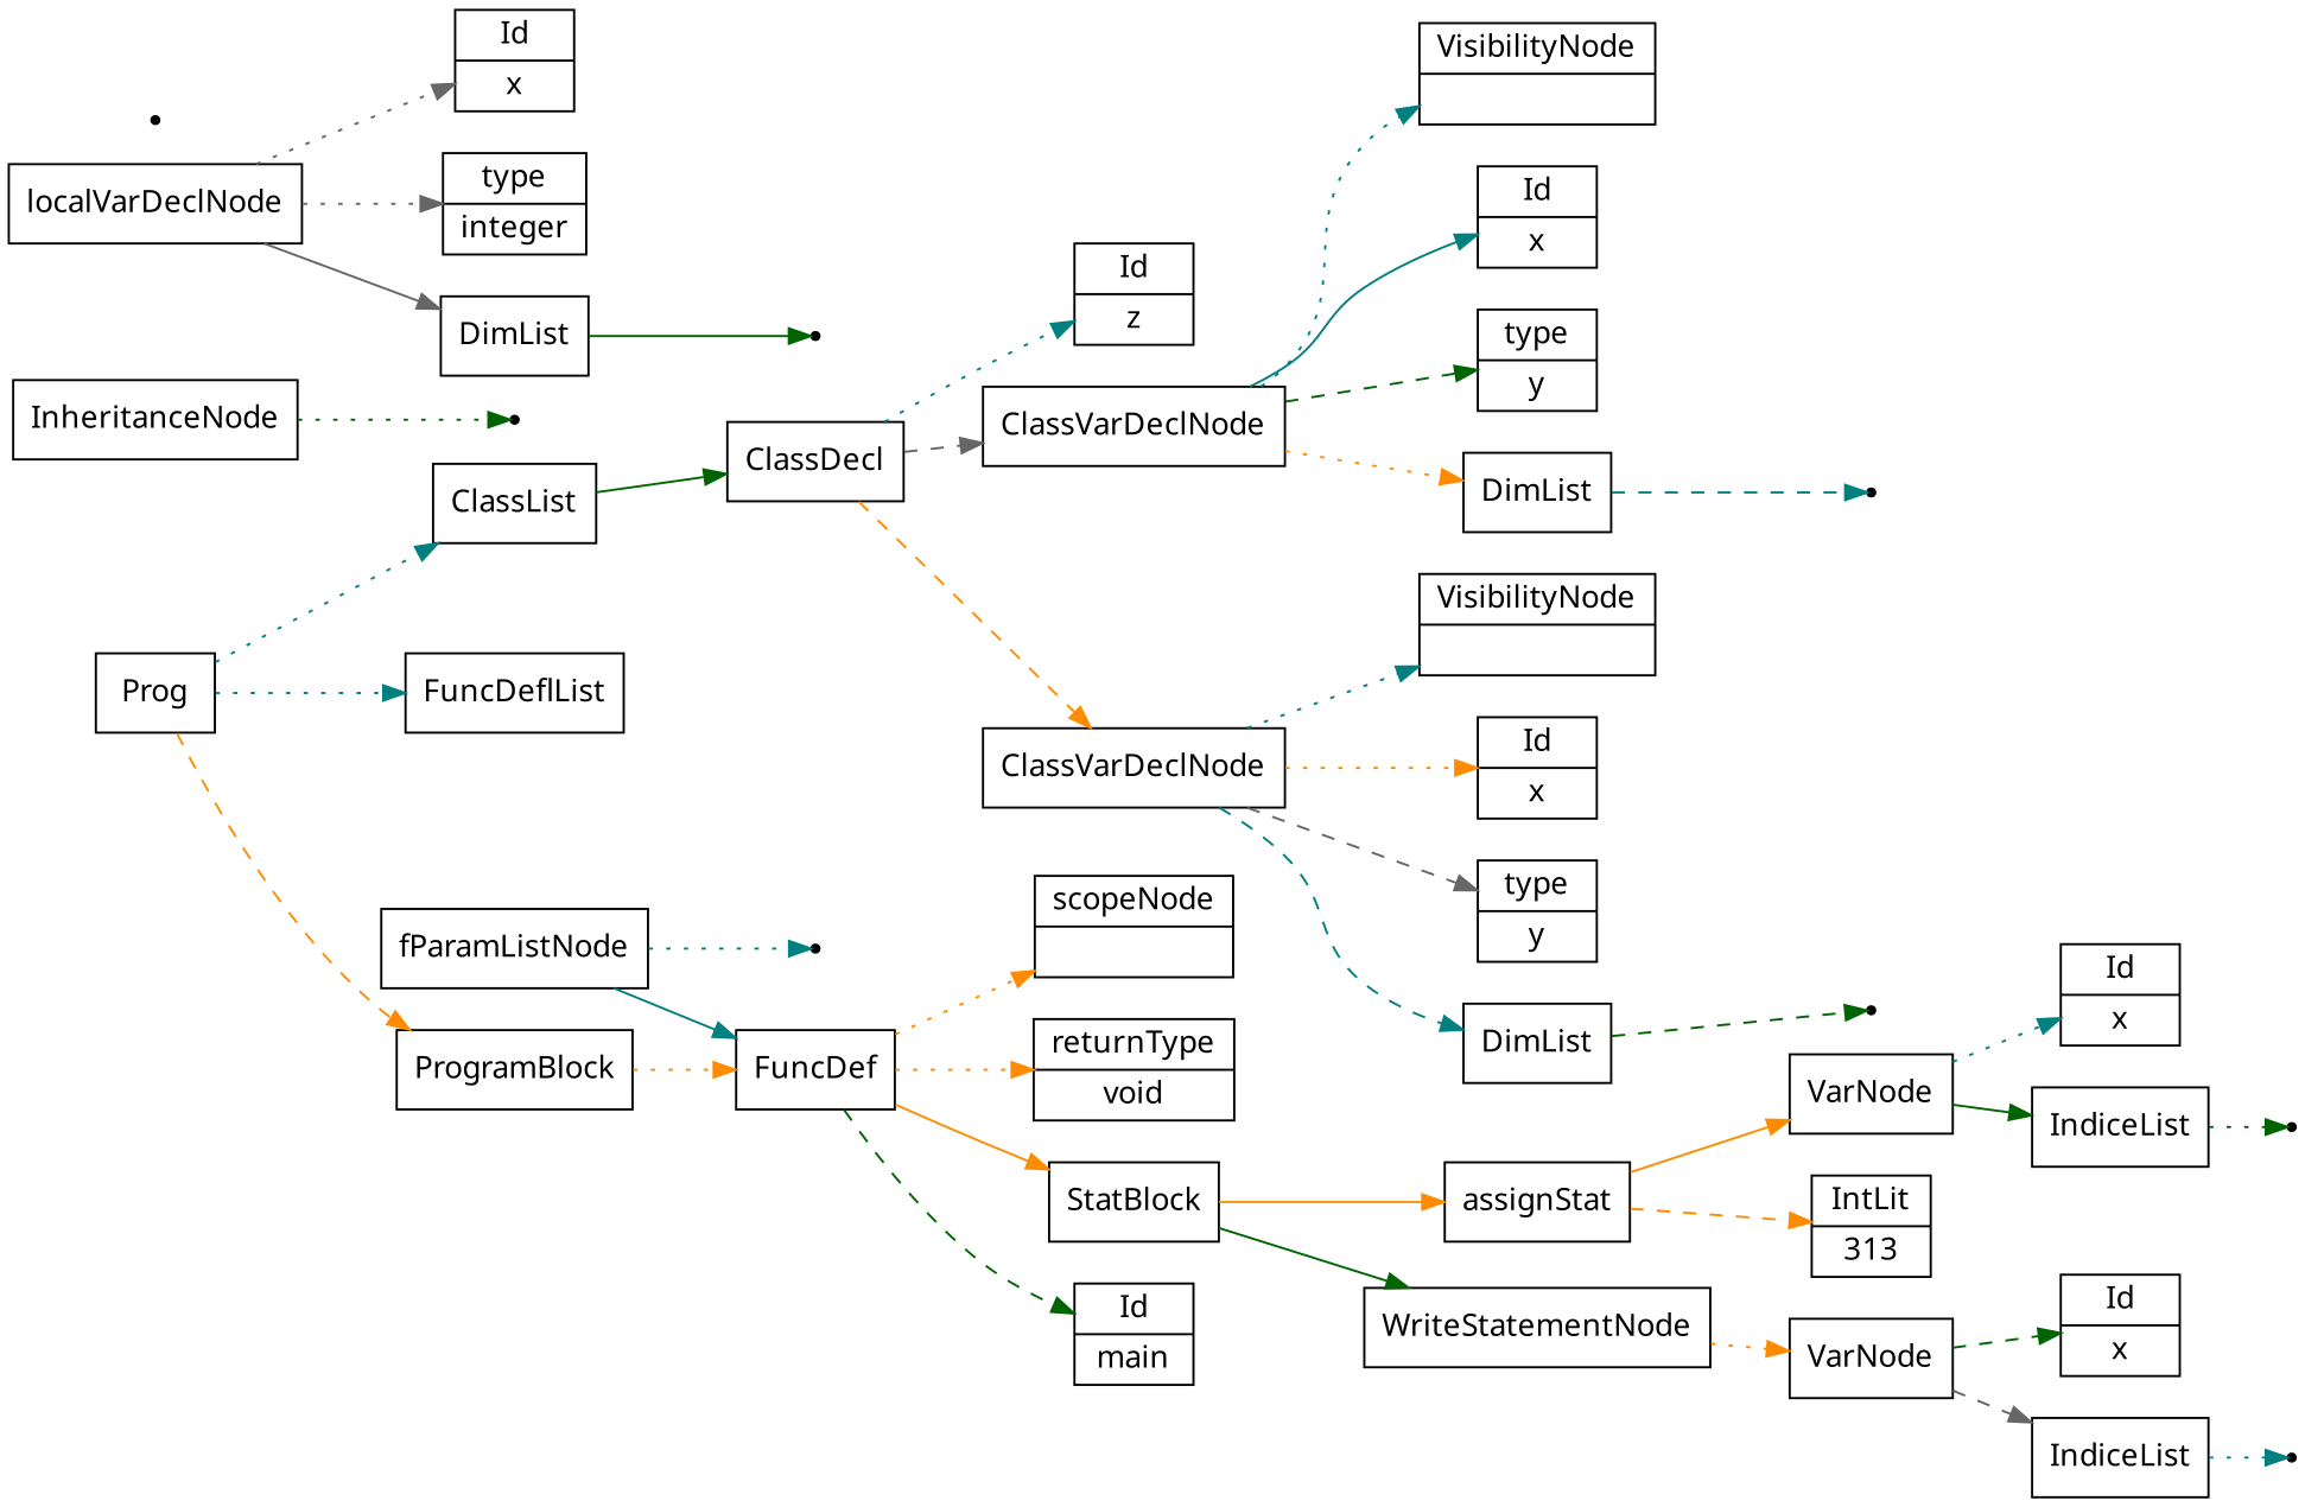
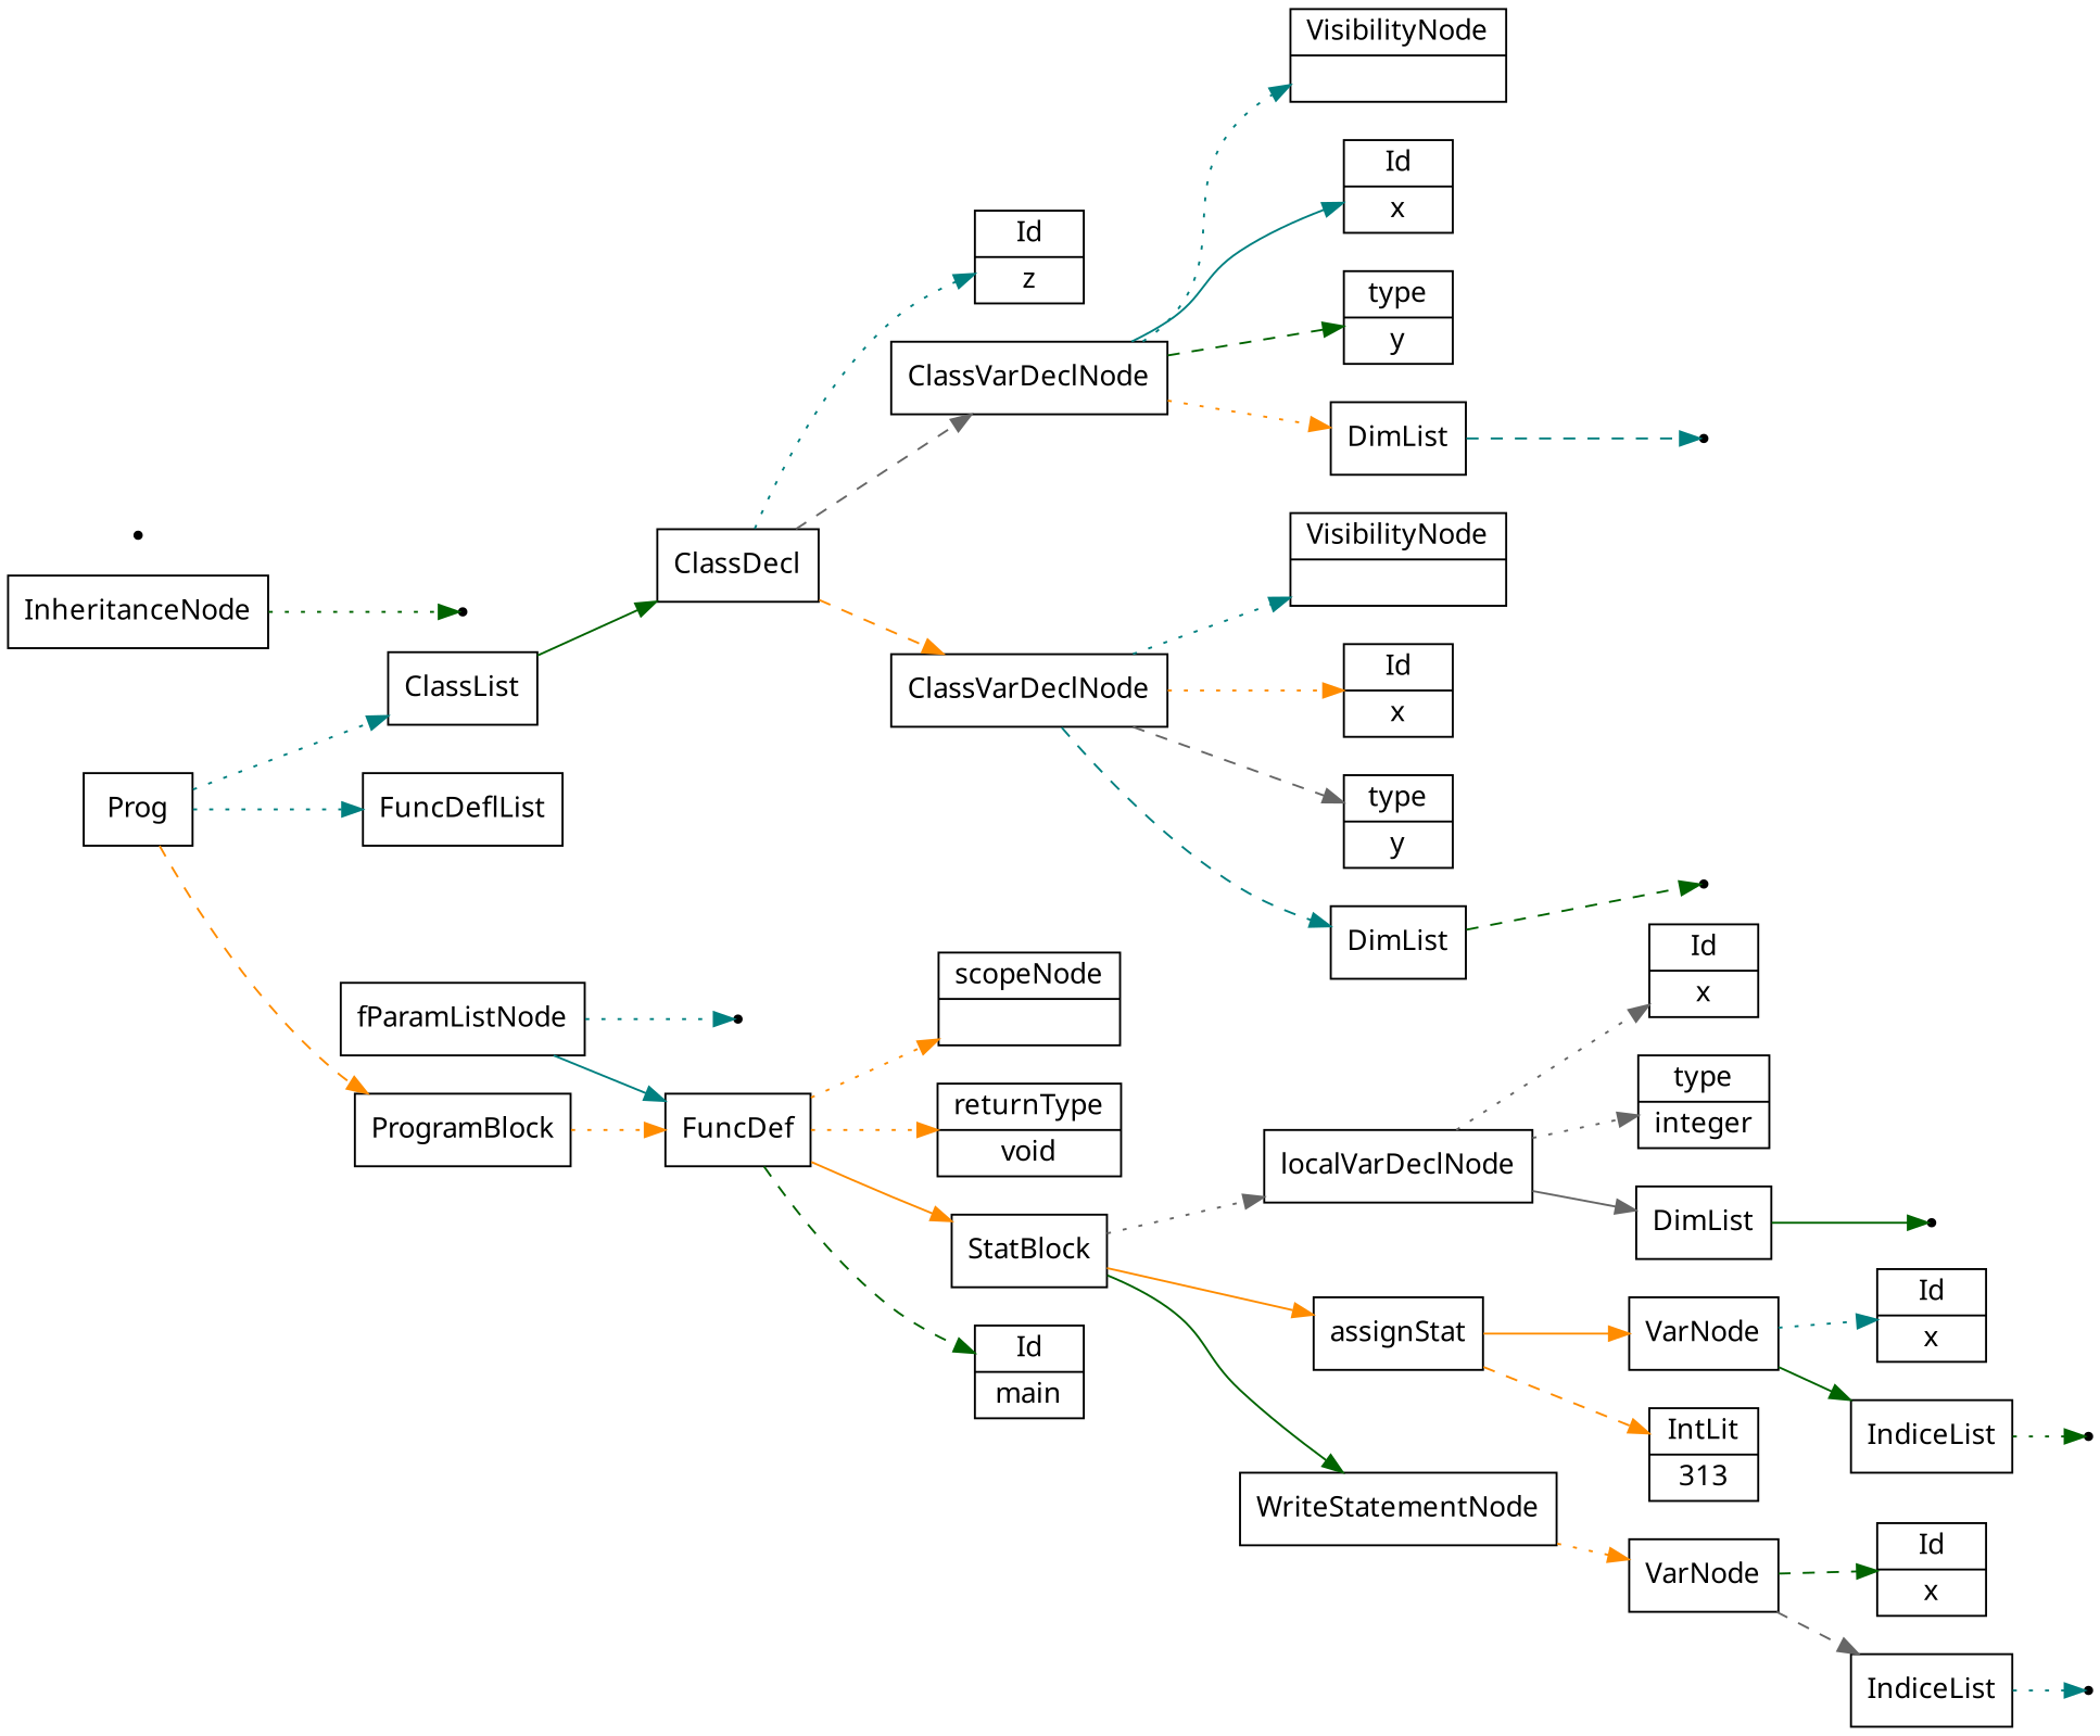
  digraph {
    ordering=out
    rankdir=LR
    splines=spline
    node [fontname=Sans shape=record]
    edge [color=teal style=dotted]
    n1 [label="Id|z"]
    none2 [shape=point]
    n3 [label=InheritanceNode]
    n4 [label="VisibilityNode|"]
    n5 [label="Id|x"]
    n6 [label="type|y"]
    none8 [shape=point]
    n8 [label=DimList]
    n9 [label=ClassVarDeclNode]
    n10 [label="VisibilityNode|"]
    n11 [label="Id|x"]
    n12 [label="type|y"]
    none15 [shape=point]
    n14 [label=DimList]
    n15 [label=ClassVarDeclNode]
    n16 [label=ClassDecl]
    n17 [label="scopeNode| "]
    none22 [shape=point]
    n19 [label=fParamListNode]
    n20 [label=FuncDef]
    n21 [label="returnType|void"]
    n22 [label="Id|x"]
    n23 [label="type|integer"]
    none29 [shape=point]
    n25 [label=DimList]
    n26 [label=localVarDeclNode]
    n27 [label="Id|x"]
    none34 [shape=point]
    n29 [label=IndiceList]
    n30 [label=VarNode]
    n31 [label="IntLit|313"]
    n32 [label=assignStat]
    n33 [label="Id|x"]
    none41 [shape=point]
    n35 [label=IndiceList]
    n36 [label=VarNode]
    n37 [label=WriteStatementNode]
    n38 [label=StatBlock]
    n39 [label="Id|main"]
    n40 [label=ClassList]
    n41 [label=FuncDeflList]
    n42 [label=Prog]
    n43 [label=ProgramBlock]
    none51 [shape=point]
    n3 -> none2 [color=darkgreen]
    n8 -> none8 [style=dashed]
    n9 -> n4
    n9 -> n5 [style=solid]
    n9 -> n6 [color=darkgreen style=dashed]
    n9 -> n8 [color=darkorange]
    n14 -> none15 [color=darkgreen style=dashed]
    n15 -> n10
    n15 -> n11 [color=darkorange]
    n15 -> n12 [color=gray40 style=dashed]
    n15 -> n14 [style=dashed]
    n16 -> n1
    n16 -> n9 [color=gray40 style=dashed]
    n16 -> n15 [color=darkorange style=dashed]
    n19 -> none22
    n19 -> n20 [style=solid]
    n20 -> n17 [color=darkorange]
    n20 -> n21 [color=darkorange]
    n20 -> n38 [color=darkorange style=solid]
    n20 -> n39 [color=darkgreen style=dashed]
    n25 -> none29 [color=darkgreen style=solid]
    n26 -> n22 [color=gray40]
    n26 -> n23 [color=gray40]
    n26 -> n25 [color=gray40 style=solid]
    n29 -> none34 [color=darkgreen]
    n30 -> n27
    n30 -> n29 [color=darkgreen style=solid]
    n32 -> n30 [color=darkorange style=solid]
    n32 -> n31 [color=darkorange style=dashed]
    n35 -> none41
    n36 -> n33 [color=darkgreen style=dashed]
    n36 -> n35 [color=gray40 style=dashed]
    n37 -> n36 [color=darkorange]
+   n38 -> n26 [color=gray40]
    n38 -> n32 [color=darkorange style=solid]
    n38 -> n37 [color=darkgreen style=solid]
    n40 -> n16 [color=darkgreen style=solid]
    n42 -> n40
    n42 -> n41
    n42 -> n43 [color=darkorange style=dashed]
    n43 -> n20 [color=darkorange]
  }
